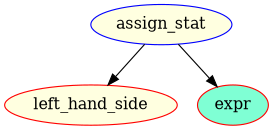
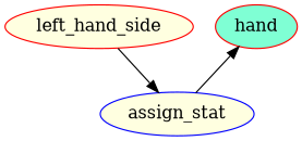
  digraph {
    rankdir=TB
    node [color=red fillcolor=lightyellow style=filled]
    left_hand_side
-   expr [fillcolor=aquamarine]
+   expr [fillcolor=aquamarine label=hand]
    assign_stat [color=blue]
    subgraph sub_1 {
      rank=same
      left_hand_side
      expr
    }
-   assign_stat -> left_hand_side
+   left_hand_side -> assign_stat
    assign_stat -> expr
  }
